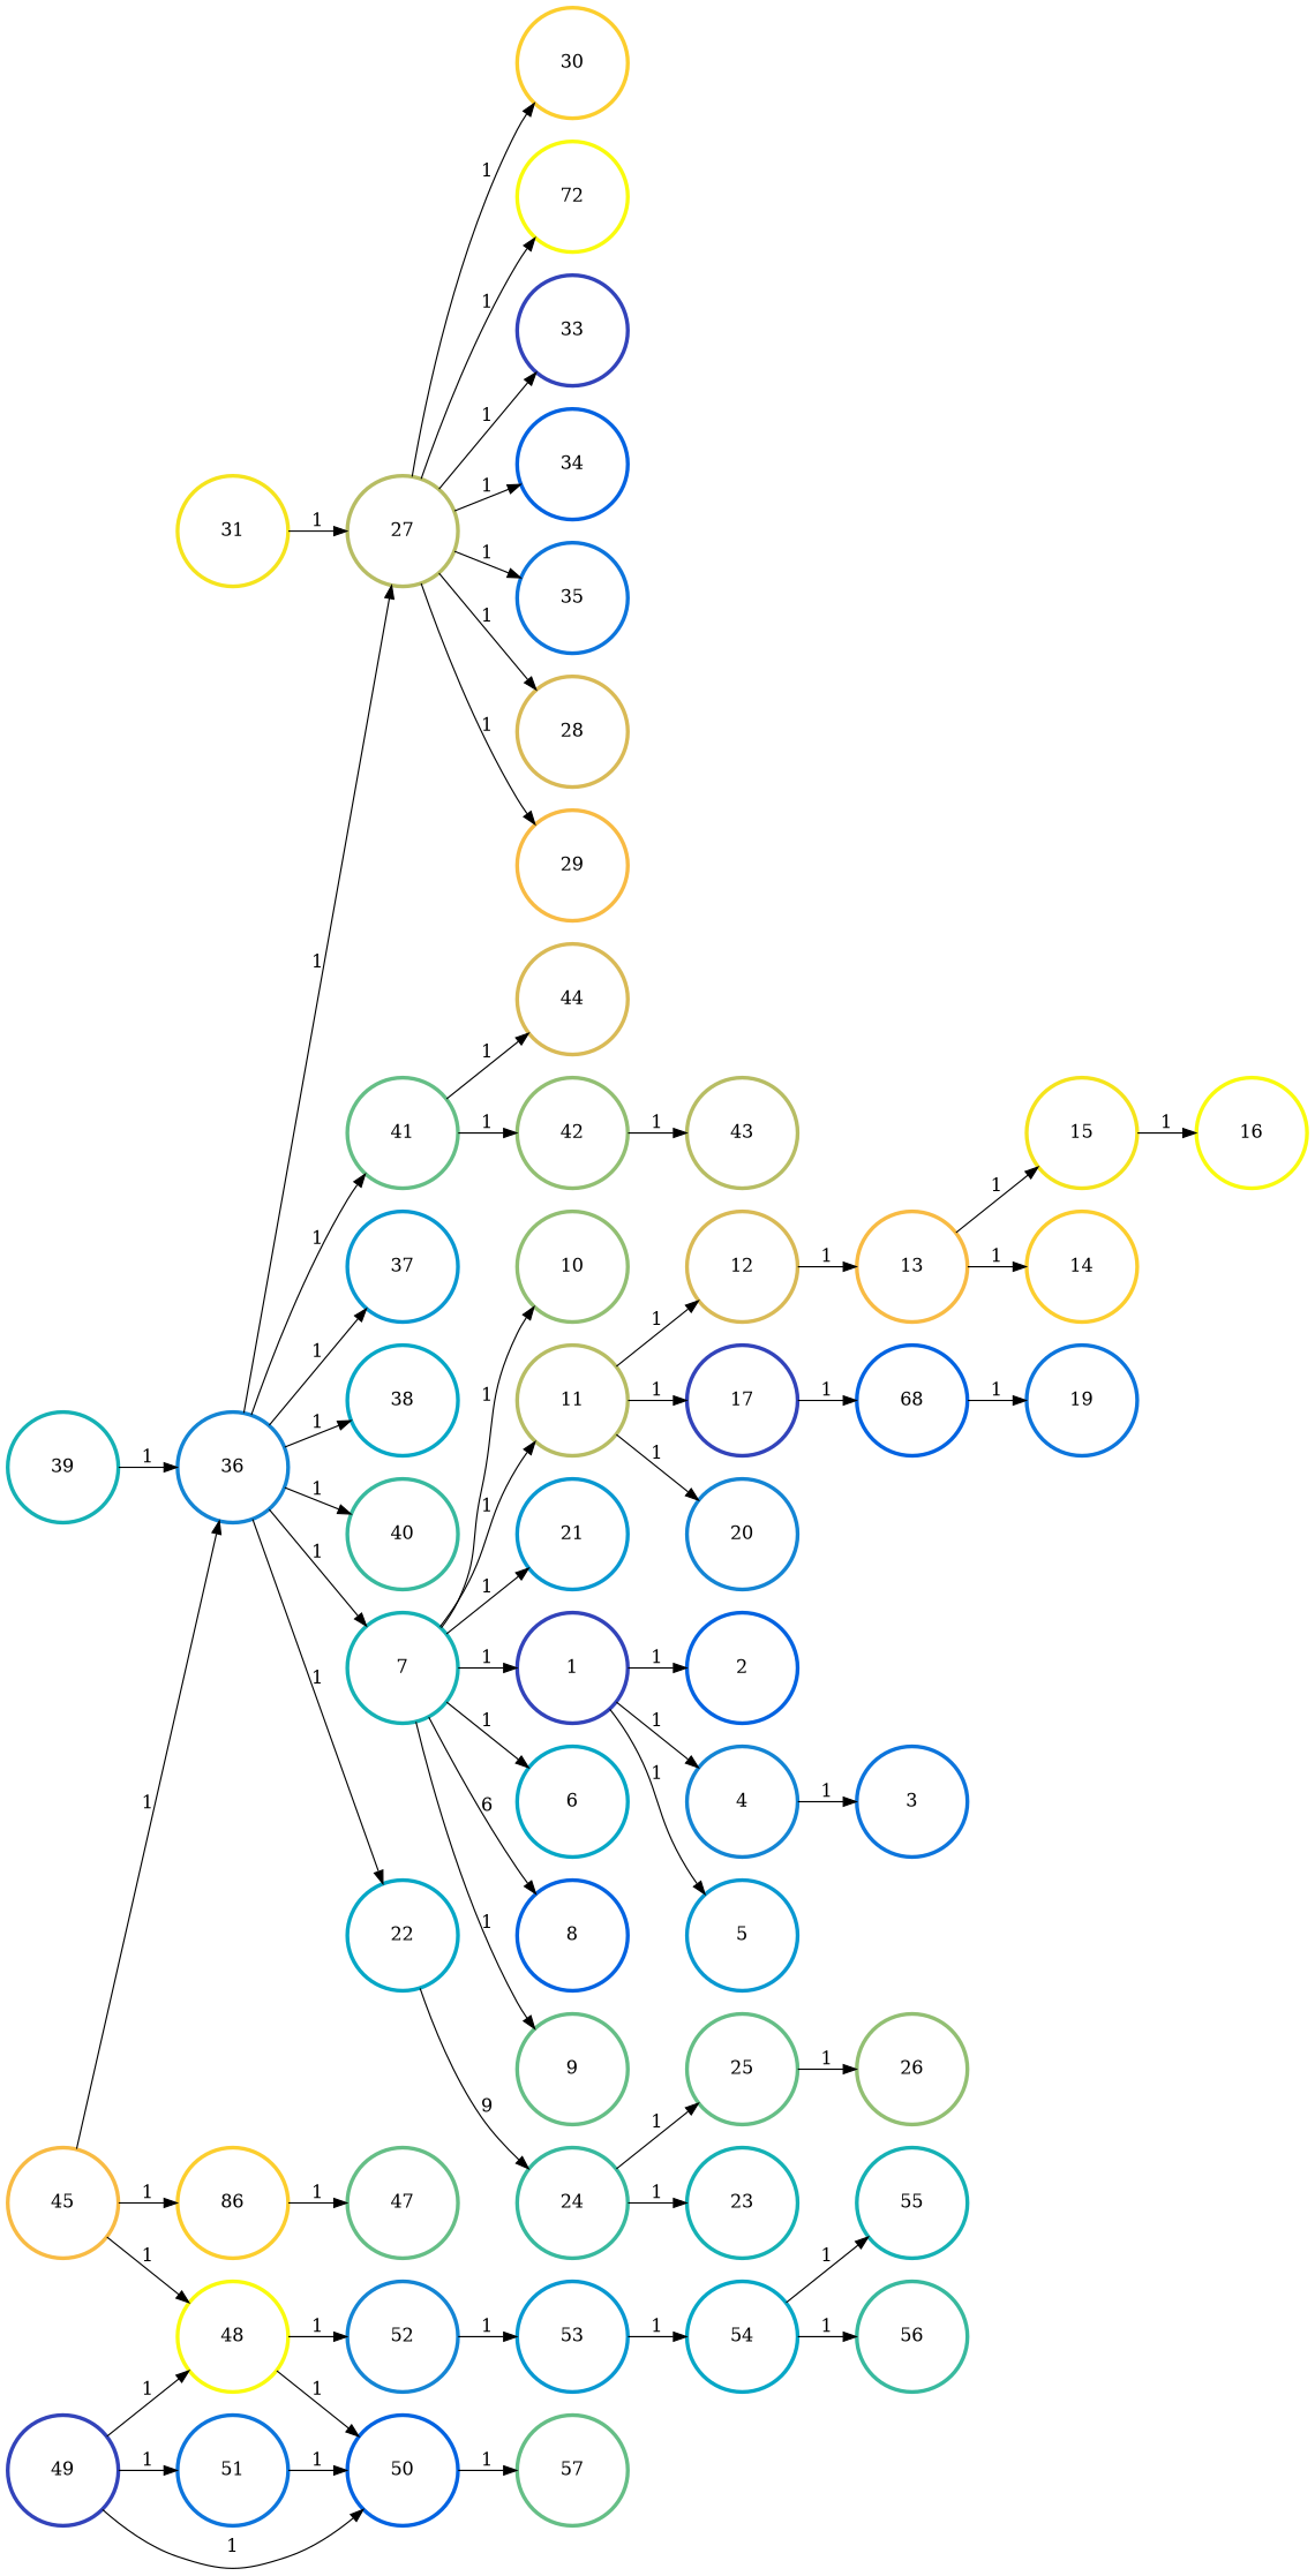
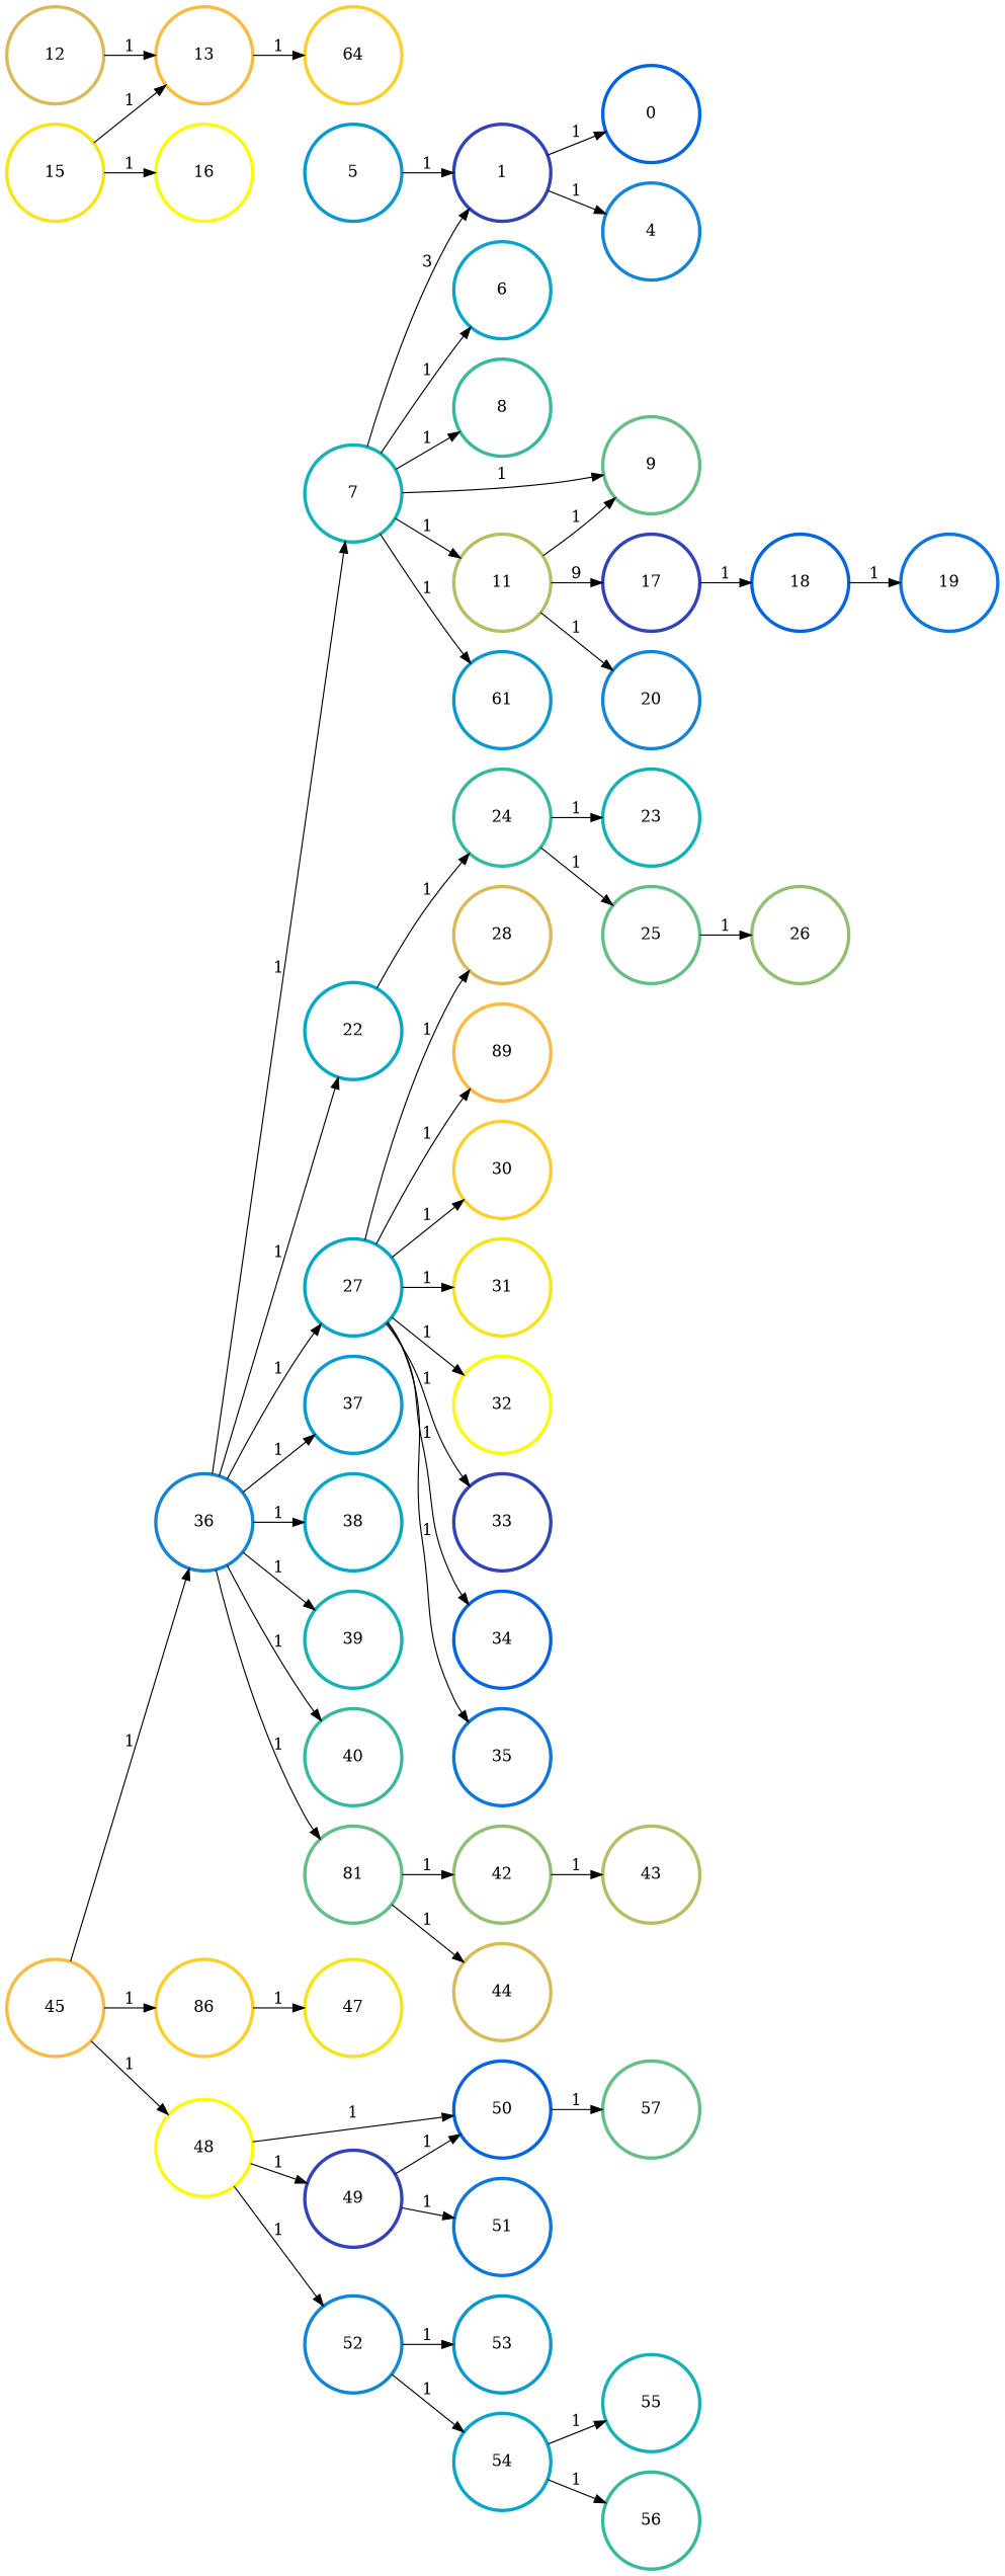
  digraph {
    rankdir=LR
    node [color="#3243BA" penwidth=3]
    edge [color=black penwidth=1]
    n1 [height=1.2 label=1 width=1.2]
-   n2 [color="#0363E1" height=1.2 label=2 width=1.2]
+   n2 [color="#0363E1" height=1.2 label=0 width=1.2]
    n3 [color="#1485D4" height=1.2 label=4 width=1.2]
    n4 [color="#0998D1" height=1.2 label=5 width=1.2]
-   n5 [color="#0D75DC" height=1.2 label=3 width=1.2]
    n6 [color="#06A7C6" height=1.2 label=6 width=1.2]
    n7 [color="#15B1B4" height=1.2 label=7 width=1.2]
-   n8 [color="#0363E1" height=1.2 label=8 width=1.2]
+   n8 [color="#38B99E" height=1.2 label=8 width=1.2]
    n9 [color="#65BE86" height=1.2 label=9 width=1.2]
-   n10 [color="#92BF73" height=1.2 label=10 width=1.2]
    n11 [color="#B7BD64" height=1.2 label=11 width=1.2]
-   n12 [color="#0998D1" height=1.2 label=21 width=1.2]
+   n12 [color="#0998D1" height=1.2 label=61 width=1.2]
    n13 [color="#D9BA56" height=1.2 label=12 width=1.2]
    n14 [height=1.2 label=17 width=1.2]
    n15 [color="#1485D4" height=1.2 label=20 width=1.2]
    n16 [color="#F8BB44" height=1.2 label=13 width=1.2]
-   n17 [color="#0363E1" height=1.2 label=68 width=1.2]
-   n18 [color="#FCCE2E" height=1.2 label=14 width=1.2]
+   n17 [color="#0363E1" height=1.2 label=18 width=1.2]
+   n18 [color="#FCCE2E" height=1.2 label=64 width=1.2]
    n19 [color="#F5E41D" height=1.2 label=15 width=1.2]
    n20 [color="#F9FB0E" height=1.2 label=16 width=1.2]
    n21 [color="#0D75DC" height=1.2 label=19 width=1.2]
    n22 [color="#06A7C6" height=1.2 label=22 width=1.2]
    n23 [color="#38B99E" height=1.2 label=24 width=1.2]
    n24 [color="#15B1B4" height=1.2 label=23 width=1.2]
    n25 [color="#65BE86" height=1.2 label=25 width=1.2]
    n26 [color="#92BF73" height=1.2 label=26 width=1.2]
-   n27 [color="#B7BD64" height=1.2 label=27 width=1.2]
+   n27 [color="#06A7C6" height=1.2 label=27 width=1.2]
    n28 [color="#D9BA56" height=1.2 label=28 width=1.2]
-   n29 [color="#F8BB44" height=1.2 label=29 width=1.2]
+   n29 [color="#F8BB44" height=1.2 label=89 width=1.2]
    n30 [color="#FCCE2E" height=1.2 label=30 width=1.2]
    n31 [color="#F5E41D" height=1.2 label=31 width=1.2]
-   n32 [color="#F9FB0E" height=1.2 label=72 width=1.2]
+   n32 [color="#F9FB0E" height=1.2 label=32 width=1.2]
    n33 [height=1.2 label=33 width=1.2]
    n34 [color="#0363E1" height=1.2 label=34 width=1.2]
    n35 [color="#0D75DC" height=1.2 label=35 width=1.2]
    n36 [color="#1485D4" height=1.2 label=36 width=1.2]
    n37 [color="#0998D1" height=1.2 label=37 width=1.2]
    n38 [color="#06A7C6" height=1.2 label=38 width=1.2]
    n39 [color="#15B1B4" height=1.2 label=39 width=1.2]
    n40 [color="#38B99E" height=1.2 label=40 width=1.2]
-   n41 [color="#65BE86" height=1.2 label=41 width=1.2]
+   n41 [color="#65BE86" height=1.2 label=81 width=1.2]
    n42 [color="#92BF73" height=1.2 label=42 width=1.2]
    n43 [color="#D9BA56" height=1.2 label=44 width=1.2]
    n44 [color="#F8BB44" height=1.2 label=45 width=1.2]
    n45 [color="#FCCE2E" height=1.2 label=86 width=1.2]
    n46 [color="#F9FB0E" height=1.2 label=48 width=1.2]
    n47 [color="#B7BD64" height=1.2 label=43 width=1.2]
-   n48 [color="#65BE86" height=1.2 label=47 width=1.2]
+   n48 [color="#F5E41D" height=1.2 label=47 width=1.2]
    n49 [height=1.2 label=49 width=1.2]
    n50 [color="#0363E1" height=1.2 label=50 width=1.2]
    n51 [color="#1485D4" height=1.2 label=52 width=1.2]
    n52 [color="#0D75DC" height=1.2 label=51 width=1.2]
    n53 [color="#65BE86" height=1.2 label=57 width=1.2]
    n54 [color="#0998D1" height=1.2 label=53 width=1.2]
    n55 [color="#06A7C6" height=1.2 label=54 width=1.2]
    n56 [color="#15B1B4" height=1.2 label=55 width=1.2]
    n57 [color="#38B99E" height=1.2 label=56 width=1.2]
    n1 -> n2 [label=1]
    n1 -> n3 [label=1]
-   n1 -> n4 [label=1]
-   n3 -> n5 [label=1]
-   n7 -> n1 [label=1]
+   n4 -> n1 [label=1]
+   n7 -> n1 [label=3]
    n7 -> n6 [label=1]
-   n7 -> n8 [label=6]
+   n7 -> n8 [label=1]
    n7 -> n9 [label=1]
-   n7 -> n10 [label=1]
    n7 -> n11 [label=1]
    n7 -> n12 [label=1]
-   n11 -> n13 [label=1]
-   n11 -> n14 [label=1]
+   n11 -> n9 [label=1]
+   n11 -> n14 [label=9]
    n11 -> n15 [label=1]
    n13 -> n16 [label=1]
    n14 -> n17 [label=1]
    n16 -> n18 [label=1]
-   n16 -> n19 [label=1]
+   n19 -> n16 [label=1]
    n17 -> n21 [label=1]
    n19 -> n20 [label=1]
-   n22 -> n23 [label=9]
+   n22 -> n23 [label=1]
    n23 -> n24 [label=1]
    n23 -> n25 [label=1]
    n25 -> n26 [label=1]
    n27 -> n28 [label=1]
    n27 -> n29 [label=1]
    n27 -> n30 [label=1]
-   n31 -> n27 [label=1]
+   n27 -> n31 [label=1]
    n27 -> n32 [label=1]
    n27 -> n33 [label=1]
    n27 -> n34 [label=1]
    n27 -> n35 [label=1]
    n36 -> n7 [label=1]
    n36 -> n22 [label=1]
    n36 -> n27 [label=1]
    n36 -> n37 [label=1]
    n36 -> n38 [label=1]
-   n39 -> n36 [label=1]
+   n36 -> n39 [label=1]
    n36 -> n40 [label=1]
    n36 -> n41 [label=1]
    n41 -> n42 [label=1]
    n41 -> n43 [label=1]
    n42 -> n47 [label=1]
    n44 -> n36 [label=1]
    n44 -> n45 [label=1]
    n44 -> n46 [label=1]
    n45 -> n48 [label=1]
-   n49 -> n46 [label=1]
+   n46 -> n49 [label=1]
    n46 -> n50 [label=1]
    n46 -> n51 [label=1]
    n49 -> n50 [label=1]
    n49 -> n52 [label=1]
    n50 -> n53 [label=1]
    n51 -> n54 [label=1]
-   n54 -> n55 [label=1]
-   n52 -> n50 [label=1]
+   n51 -> n55 [label=1]
    n55 -> n56 [label=1]
    n55 -> n57 [label=1]
  }
